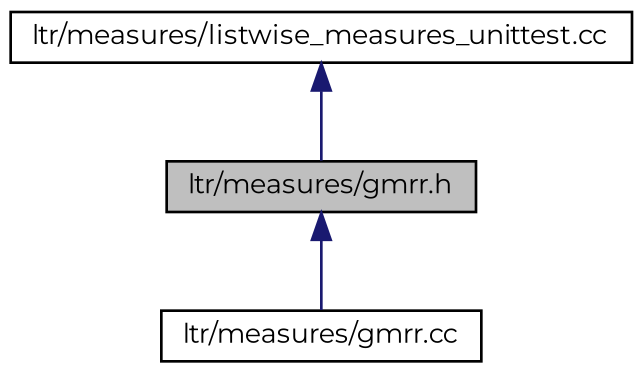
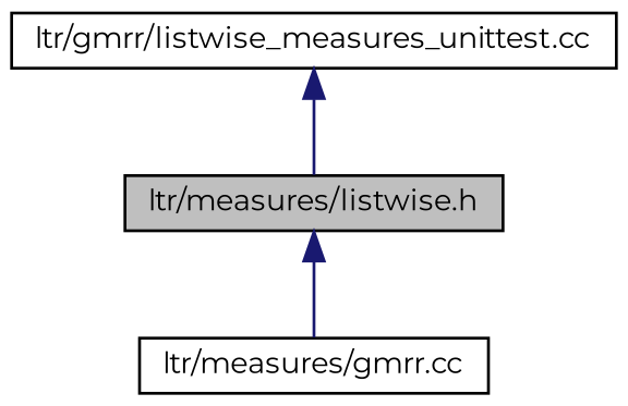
  digraph {
    fontname=Montserrat
    node [color=black fillcolor=white fontname=Montserrat fontsize=10 shape=record style=filled]
    edge [color=midnightblue dir=back fontname=Montserrat fontsize=10 labelfontname=Helvetica labelfontsize=10 style=solid]
-   n1 [fillcolor=grey75 fontcolor=black height=0.2 label="ltr/measures/gmrr.h" width=0.4]
+   n1 [fillcolor=grey75 fontcolor=black height=0.2 label="ltr/measures/listwise.h" width=0.4]
    n2 [height=0.2 label="ltr/measures/gmrr.cc" width=0.4]
-   n3 [height=0.2 label="ltr/measures/listwise_measures_unittest.cc" width=0.4]
+   n3 [height=0.2 label="ltr/gmrr/listwise_measures_unittest.cc" width=0.4]
    n1 -> n2
    n3 -> n1
  }
